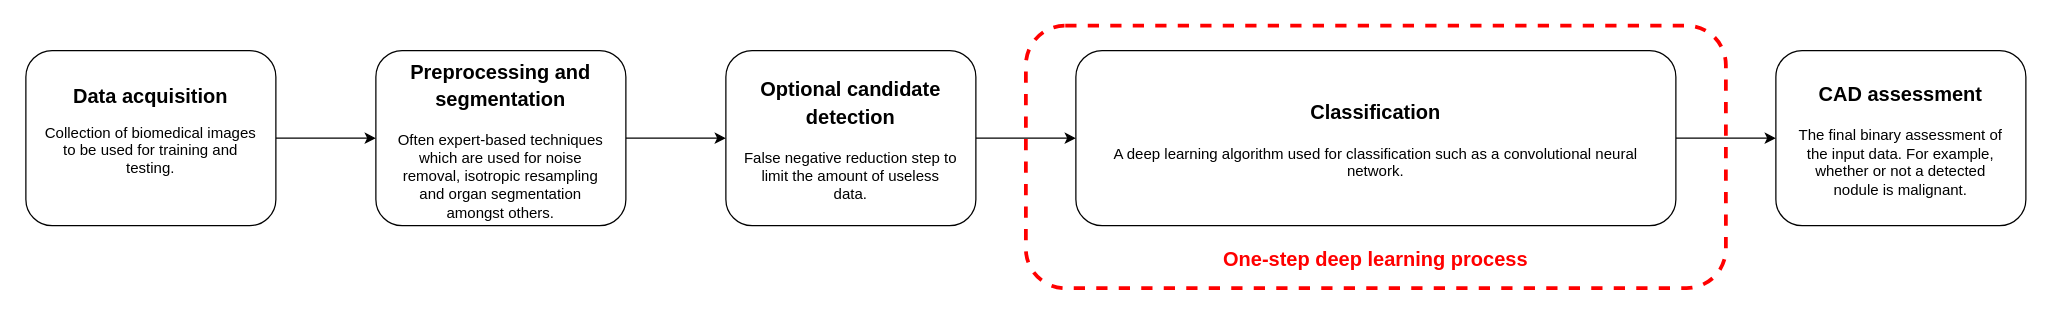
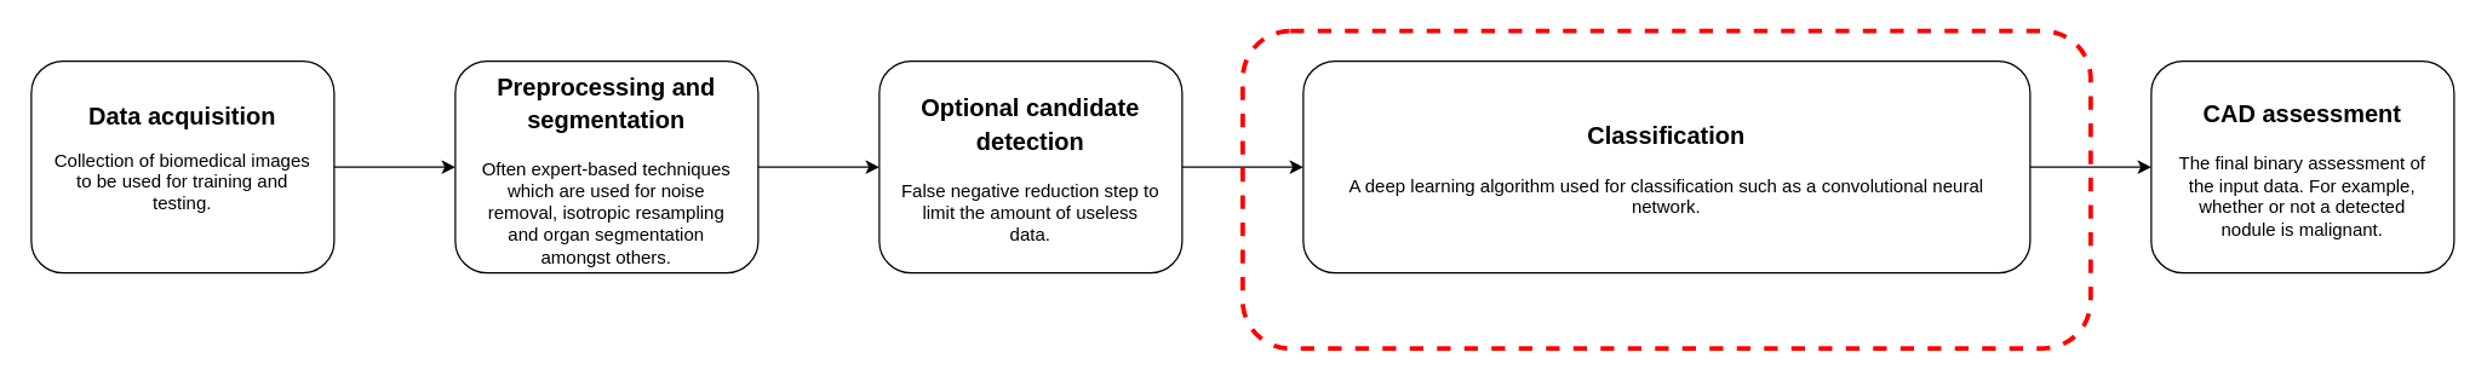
  <mxCell id="0" />
  <mxCell id="1" parent="0" />
  <mxCell id="2" style="edgeStyle=orthogonalEdgeStyle;rounded=0;orthogonalLoop=1;jettySize=auto;html=1;fontSize=16;" parent="1" source="3" target="5" edge="1"><mxGeometry relative="1" as="geometry" /></mxCell>
  <mxCell id="3" value="&lt;span style=&quot;font-size: 16px; background-color: initial;&quot;&gt;&lt;b&gt;Data&amp;nbsp;&lt;/b&gt;&lt;/span&gt;&lt;span style=&quot;font-size: 16px;&quot;&gt;&lt;b&gt;acquisition&lt;/b&gt;&lt;/span&gt;&lt;br&gt;&lt;p&gt;Collection of biomedical images to be used for training and testing.&lt;/p&gt;" style="rounded=1;whiteSpace=wrap;html=1;spacing=15;" parent="1" vertex="1"><mxGeometry x="20" y="40" width="200" height="140" as="geometry" /></mxCell>
  <mxCell id="4" style="edgeStyle=orthogonalEdgeStyle;rounded=0;orthogonalLoop=1;jettySize=auto;html=1;fontSize=16;" parent="1" source="5" target="7" edge="1"><mxGeometry relative="1" as="geometry" /></mxCell>
  <mxCell id="5" value="&lt;h2&gt;&lt;font style=&quot;font-size: 16px;&quot;&gt;Preprocessing and segmentation&lt;/font&gt;&lt;/h2&gt;&lt;p&gt;Often expert-based techniques which are used for noise removal, isotropic resampling and organ segmentation amongst others.&lt;/p&gt;" style="rounded=1;whiteSpace=wrap;html=1;spacing=15;" parent="1" vertex="1"><mxGeometry x="300" y="40" width="200" height="140" as="geometry" /></mxCell>
  <mxCell id="6" style="edgeStyle=orthogonalEdgeStyle;rounded=0;orthogonalLoop=1;jettySize=auto;html=1;fontSize=16;" parent="1" source="7" edge="1"><mxGeometry relative="1" as="geometry"><mxPoint x="860" y="110" as="targetPoint" /></mxGeometry></mxCell>
  <mxCell id="7" value="&lt;h2&gt;&lt;span style=&quot;font-size: 16px;&quot;&gt;Optional candidate detection&lt;/span&gt;&lt;/h2&gt;&lt;p&gt;False negative reduction step to limit the amount of useless data.&lt;/p&gt;" style="rounded=1;whiteSpace=wrap;html=1;spacing=15;" parent="1" vertex="1"><mxGeometry x="580" y="40" width="200" height="140" as="geometry" /></mxCell>
  <mxCell id="8" style="edgeStyle=orthogonalEdgeStyle;rounded=0;orthogonalLoop=1;jettySize=auto;html=1;fontSize=16;" parent="1" source="9" target="10" edge="1"><mxGeometry relative="1" as="geometry" /></mxCell>
  <mxCell id="9" value="&lt;h2&gt;&lt;span style=&quot;font-size: 16px;&quot;&gt;Classification&lt;/span&gt;&lt;/h2&gt;&lt;p&gt;A deep learning algorithm used for classification such as a convolutional neural network.&lt;/p&gt;" style="rounded=1;whiteSpace=wrap;html=1;spacing=15;" parent="1" vertex="1"><mxGeometry x="860" y="40" width="480" height="140" as="geometry" /></mxCell>
  <mxCell id="10" value="&lt;h2&gt;&lt;span style=&quot;font-size: 16px;&quot;&gt;CAD assessment&lt;/span&gt;&lt;/h2&gt;&lt;p&gt;The final binary assessment of the input data. For example, whether or not a detected nodule is malignant.&lt;/p&gt;" style="rounded=1;whiteSpace=wrap;html=1;spacing=15;" parent="1" vertex="1"><mxGeometry x="1420" y="40" width="200" height="140" as="geometry" /></mxCell>
  <mxCell id="11" value="" style="rounded=1;whiteSpace=wrap;html=1;fontSize=16;fontColor=#000000;dashed=1;strokeColor=#FF0000;strokeWidth=3;fillColor=none;" parent="1" vertex="1"><mxGeometry x="820" y="20" width="560" height="210" as="geometry" /></mxCell>
- <mxCell id="12" value="&lt;h2&gt;&lt;span style=&quot;font-size: 16px;&quot;&gt;&lt;font color=&quot;#ff0000&quot;&gt;One-step deep learning process&lt;/font&gt;&lt;/span&gt;&lt;/h2&gt;" style="text;html=1;strokeColor=none;fillColor=none;align=center;verticalAlign=middle;whiteSpace=wrap;rounded=0;dashed=1;fontSize=16;fontColor=#000000;" parent="1" vertex="1"><mxGeometry x="820" y="190" width="560" height="30" as="geometry" /></mxCell>
